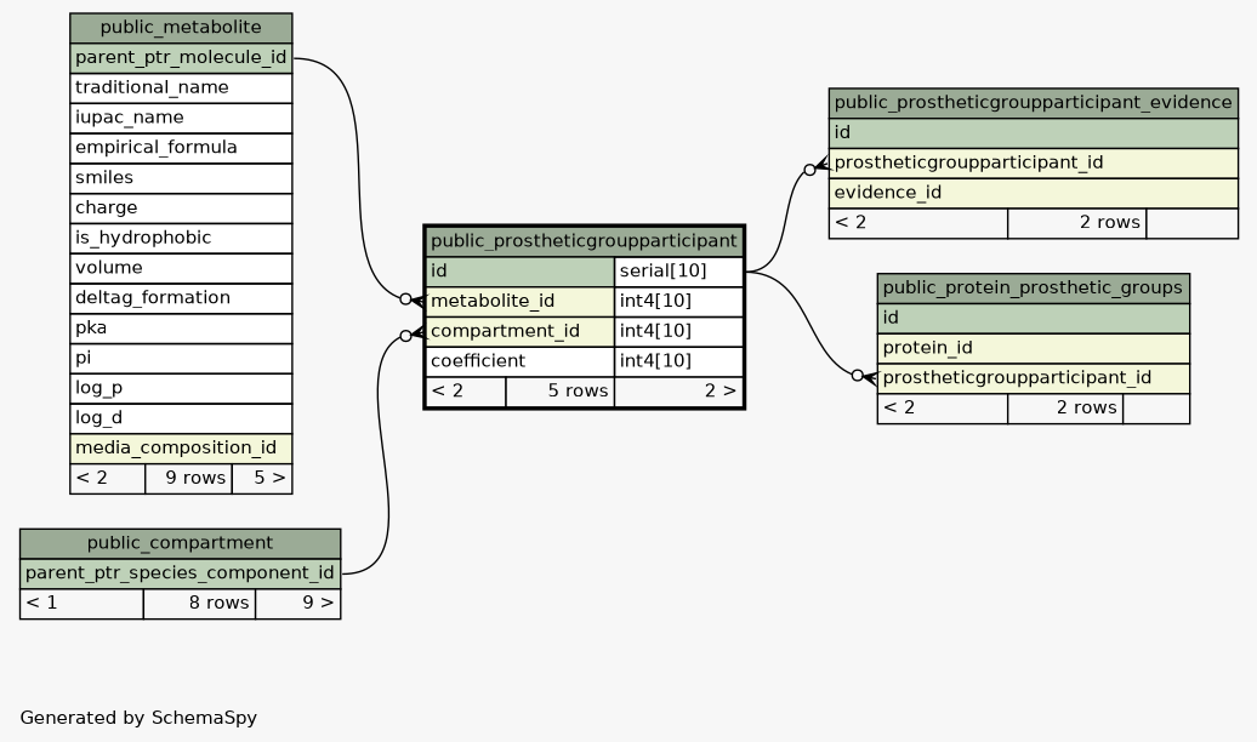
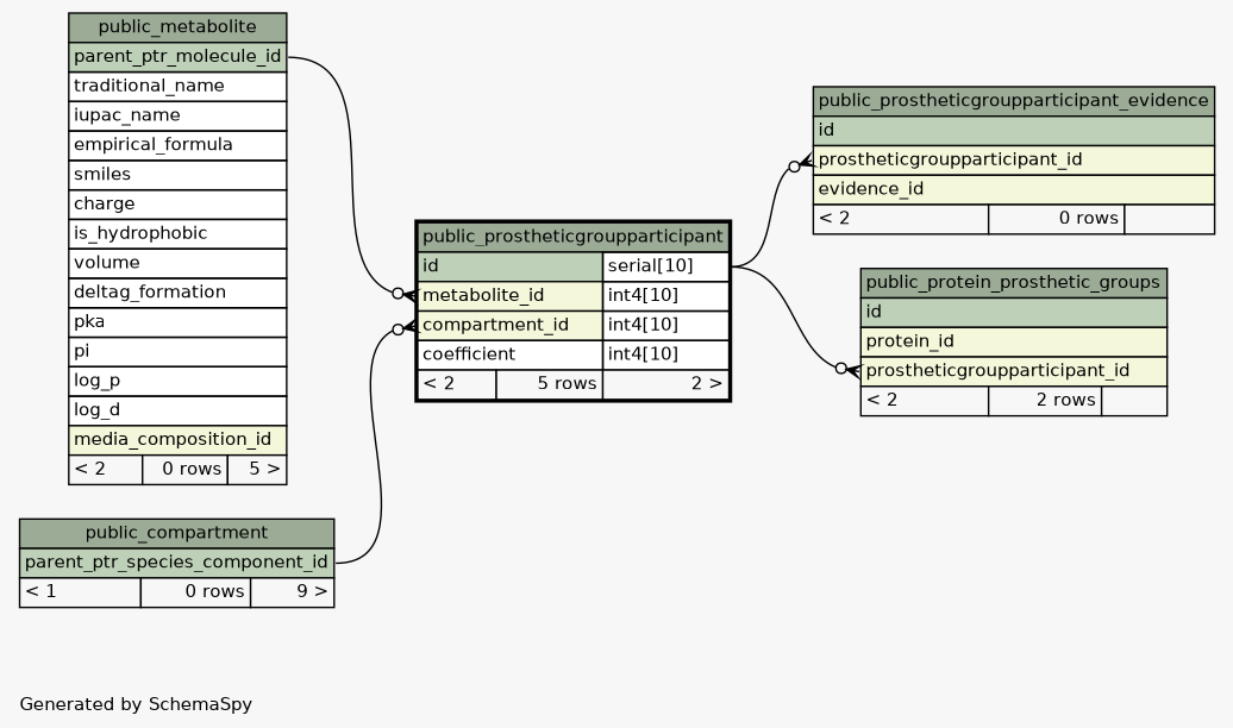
  digraph {
    bgcolor="#f7f7f7"
    fontname=Helvetica
    fontsize=11
    label="\nGenerated by SchemaSpy"
    labeljust=l
    nodesep=0.18
    rankdir=RL
    ranksep=0.46
    node [fontname=Helvetica fontsize=11 shape=plaintext]
    edge [arrowhead=none arrowsize=0.8 arrowtail=crowodot dir=back headport="id.type:e" tailport="prostheticgroupparticipant_id:w"]
    n1 [label=<     <TABLE BORDER="2" CELLBORDER="1" CELLSPACING="0" BGCOLOR="#ffffff">       <TR><TD COLSPAN="3" BGCOLOR="#9bab96" ALIGN="CENTER">public_prostheticgroupparticipant</TD></TR>       <TR><TD PORT="id" COLSPAN="2" BGCOLOR="#bed1b8" ALIGN="LEFT">id</TD><TD PORT="id.type" ALIGN="LEFT">serial[10]</TD></TR>       <TR><TD PORT="metabolite_id" COLSPAN="2" BGCOLOR="#f4f7da" ALIGN="LEFT">metabolite_id</TD><TD PORT="metabolite_id.type" ALIGN="LEFT">int4[10]</TD></TR>       <TR><TD PORT="compartment_id" COLSPAN="2" BGCOLOR="#f4f7da" ALIGN="LEFT">compartment_id</TD><TD PORT="compartment_id.type" ALIGN="LEFT">int4[10]</TD></TR>       <TR><TD PORT="coefficient" COLSPAN="2" ALIGN="LEFT">coefficient</TD><TD PORT="coefficient.type" ALIGN="LEFT">int4[10]</TD></TR>       <TR><TD ALIGN="LEFT" BGCOLOR="#f7f7f7">&lt; 2</TD><TD ALIGN="RIGHT" BGCOLOR="#f7f7f7">5 rows</TD><TD ALIGN="RIGHT" BGCOLOR="#f7f7f7">2 &gt;</TD></TR>     </TABLE>>]
-   n2 [label=<     <TABLE BORDER="0" CELLBORDER="1" CELLSPACING="0" BGCOLOR="#ffffff">       <TR><TD COLSPAN="3" BGCOLOR="#9bab96" ALIGN="CENTER">public_compartment</TD></TR>       <TR><TD PORT="parent_ptr_species_component_id" COLSPAN="3" BGCOLOR="#bed1b8" ALIGN="LEFT">parent_ptr_species_component_id</TD></TR>       <TR><TD ALIGN="LEFT" BGCOLOR="#f7f7f7">&lt; 1</TD><TD ALIGN="RIGHT" BGCOLOR="#f7f7f7">8 rows</TD><TD ALIGN="RIGHT" BGCOLOR="#f7f7f7">9 &gt;</TD></TR>     </TABLE>>]
-   n3 [label=<     <TABLE BORDER="0" CELLBORDER="1" CELLSPACING="0" BGCOLOR="#ffffff">       <TR><TD COLSPAN="3" BGCOLOR="#9bab96" ALIGN="CENTER">public_metabolite</TD></TR>       <TR><TD PORT="parent_ptr_molecule_id" COLSPAN="3" BGCOLOR="#bed1b8" ALIGN="LEFT">parent_ptr_molecule_id</TD></TR>       <TR><TD PORT="traditional_name" COLSPAN="3" ALIGN="LEFT">traditional_name</TD></TR>       <TR><TD PORT="iupac_name" COLSPAN="3" ALIGN="LEFT">iupac_name</TD></TR>       <TR><TD PORT="empirical_formula" COLSPAN="3" ALIGN="LEFT">empirical_formula</TD></TR>       <TR><TD PORT="smiles" COLSPAN="3" ALIGN="LEFT">smiles</TD></TR>       <TR><TD PORT="charge" COLSPAN="3" ALIGN="LEFT">charge</TD></TR>       <TR><TD PORT="is_hydrophobic" COLSPAN="3" ALIGN="LEFT">is_hydrophobic</TD></TR>       <TR><TD PORT="volume" COLSPAN="3" ALIGN="LEFT">volume</TD></TR>       <TR><TD PORT="deltag_formation" COLSPAN="3" ALIGN="LEFT">deltag_formation</TD></TR>       <TR><TD PORT="pka" COLSPAN="3" ALIGN="LEFT">pka</TD></TR>       <TR><TD PORT="pi" COLSPAN="3" ALIGN="LEFT">pi</TD></TR>       <TR><TD PORT="log_p" COLSPAN="3" ALIGN="LEFT">log_p</TD></TR>       <TR><TD PORT="log_d" COLSPAN="3" ALIGN="LEFT">log_d</TD></TR>       <TR><TD PORT="media_composition_id" COLSPAN="3" BGCOLOR="#f4f7da" ALIGN="LEFT">media_composition_id</TD></TR>       <TR><TD ALIGN="LEFT" BGCOLOR="#f7f7f7">&lt; 2</TD><TD ALIGN="RIGHT" BGCOLOR="#f7f7f7">9 rows</TD><TD ALIGN="RIGHT" BGCOLOR="#f7f7f7">5 &gt;</TD></TR>     </TABLE>>]
-   n4 [label=<     <TABLE BORDER="0" CELLBORDER="1" CELLSPACING="0" BGCOLOR="#ffffff">       <TR><TD COLSPAN="3" BGCOLOR="#9bab96" ALIGN="CENTER">public_prostheticgroupparticipant_evidence</TD></TR>       <TR><TD PORT="id" COLSPAN="3" BGCOLOR="#bed1b8" ALIGN="LEFT">id</TD></TR>       <TR><TD PORT="prostheticgroupparticipant_id" COLSPAN="3" BGCOLOR="#f4f7da" ALIGN="LEFT">prostheticgroupparticipant_id</TD></TR>       <TR><TD PORT="evidence_id" COLSPAN="3" BGCOLOR="#f4f7da" ALIGN="LEFT">evidence_id</TD></TR>       <TR><TD ALIGN="LEFT" BGCOLOR="#f7f7f7">&lt; 2</TD><TD ALIGN="RIGHT" BGCOLOR="#f7f7f7">2 rows</TD><TD ALIGN="RIGHT" BGCOLOR="#f7f7f7">  </TD></TR>     </TABLE>>]
+   n2 [label=<     <TABLE BORDER="0" CELLBORDER="1" CELLSPACING="0" BGCOLOR="#ffffff">       <TR><TD COLSPAN="3" BGCOLOR="#9bab96" ALIGN="CENTER">public_compartment</TD></TR>       <TR><TD PORT="parent_ptr_species_component_id" COLSPAN="3" BGCOLOR="#bed1b8" ALIGN="LEFT">parent_ptr_species_component_id</TD></TR>       <TR><TD ALIGN="LEFT" BGCOLOR="#f7f7f7">&lt; 1</TD><TD ALIGN="RIGHT" BGCOLOR="#f7f7f7">0 rows</TD><TD ALIGN="RIGHT" BGCOLOR="#f7f7f7">9 &gt;</TD></TR>     </TABLE>>]
+   n3 [label=<     <TABLE BORDER="0" CELLBORDER="1" CELLSPACING="0" BGCOLOR="#ffffff">       <TR><TD COLSPAN="3" BGCOLOR="#9bab96" ALIGN="CENTER">public_metabolite</TD></TR>       <TR><TD PORT="parent_ptr_molecule_id" COLSPAN="3" BGCOLOR="#bed1b8" ALIGN="LEFT">parent_ptr_molecule_id</TD></TR>       <TR><TD PORT="traditional_name" COLSPAN="3" ALIGN="LEFT">traditional_name</TD></TR>       <TR><TD PORT="iupac_name" COLSPAN="3" ALIGN="LEFT">iupac_name</TD></TR>       <TR><TD PORT="empirical_formula" COLSPAN="3" ALIGN="LEFT">empirical_formula</TD></TR>       <TR><TD PORT="smiles" COLSPAN="3" ALIGN="LEFT">smiles</TD></TR>       <TR><TD PORT="charge" COLSPAN="3" ALIGN="LEFT">charge</TD></TR>       <TR><TD PORT="is_hydrophobic" COLSPAN="3" ALIGN="LEFT">is_hydrophobic</TD></TR>       <TR><TD PORT="volume" COLSPAN="3" ALIGN="LEFT">volume</TD></TR>       <TR><TD PORT="deltag_formation" COLSPAN="3" ALIGN="LEFT">deltag_formation</TD></TR>       <TR><TD PORT="pka" COLSPAN="3" ALIGN="LEFT">pka</TD></TR>       <TR><TD PORT="pi" COLSPAN="3" ALIGN="LEFT">pi</TD></TR>       <TR><TD PORT="log_p" COLSPAN="3" ALIGN="LEFT">log_p</TD></TR>       <TR><TD PORT="log_d" COLSPAN="3" ALIGN="LEFT">log_d</TD></TR>       <TR><TD PORT="media_composition_id" COLSPAN="3" BGCOLOR="#f4f7da" ALIGN="LEFT">media_composition_id</TD></TR>       <TR><TD ALIGN="LEFT" BGCOLOR="#f7f7f7">&lt; 2</TD><TD ALIGN="RIGHT" BGCOLOR="#f7f7f7">0 rows</TD><TD ALIGN="RIGHT" BGCOLOR="#f7f7f7">5 &gt;</TD></TR>     </TABLE>>]
+   n4 [label=<     <TABLE BORDER="0" CELLBORDER="1" CELLSPACING="0" BGCOLOR="#ffffff">       <TR><TD COLSPAN="3" BGCOLOR="#9bab96" ALIGN="CENTER">public_prostheticgroupparticipant_evidence</TD></TR>       <TR><TD PORT="id" COLSPAN="3" BGCOLOR="#bed1b8" ALIGN="LEFT">id</TD></TR>       <TR><TD PORT="prostheticgroupparticipant_id" COLSPAN="3" BGCOLOR="#f4f7da" ALIGN="LEFT">prostheticgroupparticipant_id</TD></TR>       <TR><TD PORT="evidence_id" COLSPAN="3" BGCOLOR="#f4f7da" ALIGN="LEFT">evidence_id</TD></TR>       <TR><TD ALIGN="LEFT" BGCOLOR="#f7f7f7">&lt; 2</TD><TD ALIGN="RIGHT" BGCOLOR="#f7f7f7">0 rows</TD><TD ALIGN="RIGHT" BGCOLOR="#f7f7f7">  </TD></TR>     </TABLE>>]
    n5 [label=<     <TABLE BORDER="0" CELLBORDER="1" CELLSPACING="0" BGCOLOR="#ffffff">       <TR><TD COLSPAN="3" BGCOLOR="#9bab96" ALIGN="CENTER">public_protein_prosthetic_groups</TD></TR>       <TR><TD PORT="id" COLSPAN="3" BGCOLOR="#bed1b8" ALIGN="LEFT">id</TD></TR>       <TR><TD PORT="protein_id" COLSPAN="3" BGCOLOR="#f4f7da" ALIGN="LEFT">protein_id</TD></TR>       <TR><TD PORT="prostheticgroupparticipant_id" COLSPAN="3" BGCOLOR="#f4f7da" ALIGN="LEFT">prostheticgroupparticipant_id</TD></TR>       <TR><TD ALIGN="LEFT" BGCOLOR="#f7f7f7">&lt; 2</TD><TD ALIGN="RIGHT" BGCOLOR="#f7f7f7">2 rows</TD><TD ALIGN="RIGHT" BGCOLOR="#f7f7f7">  </TD></TR>     </TABLE>>]
    n1 -> n2 [headport="parent_ptr_species_component_id:e" tailport="compartment_id:w"]
    n1 -> n3 [headport="parent_ptr_molecule_id:e" tailport="metabolite_id:w"]
    n4 -> n1
    n5 -> n1
  }
